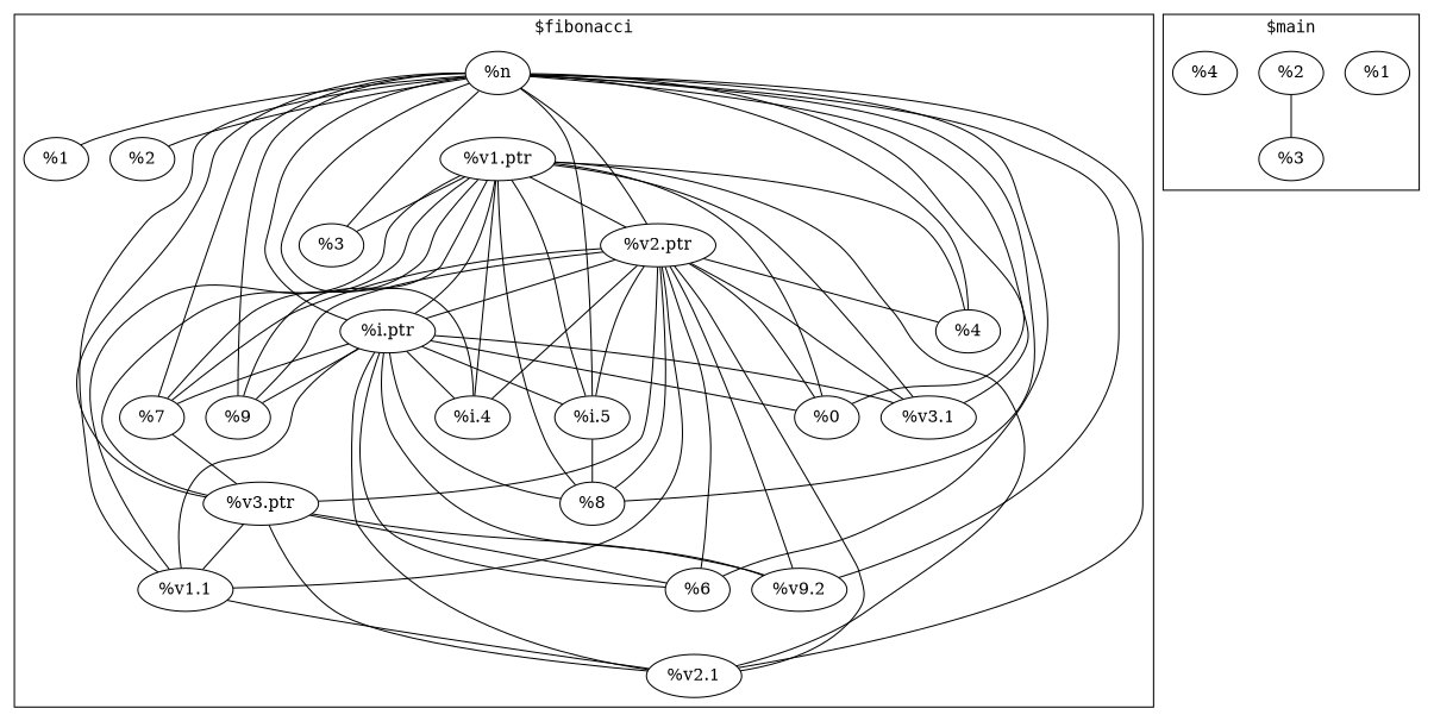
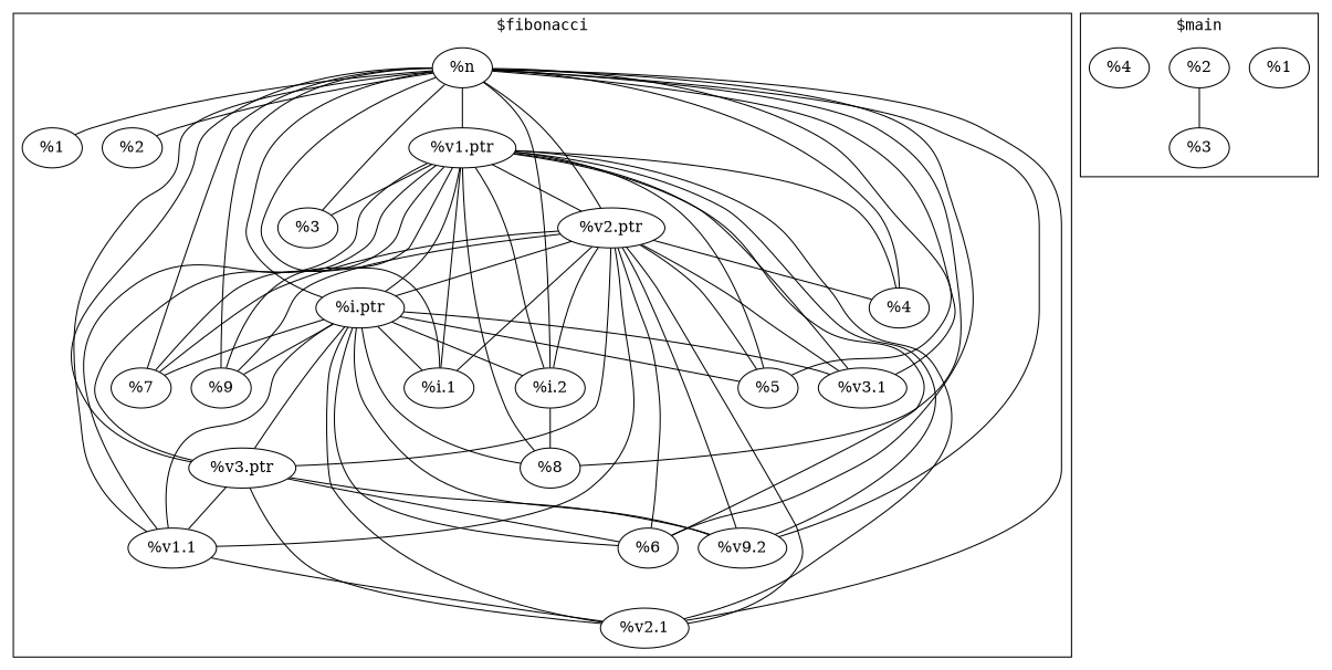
  graph {
    fontname=monospace
    n1 [label="%n"]
    n2 [label="%1"]
    n3 [label="%2"]
    n4 [label="%v1.ptr"]
    n5 [label="%3"]
    n6 [label="%v2.ptr"]
    n7 [label="%4"]
    n8 [label="%i.ptr"]
-   n9 [label="%0"]
+   n9 [label="%5"]
    n10 [label="%v3.ptr"]
    n11 [label="%v1.1"]
    n12 [label="%v2.1"]
    n13 [label="%6"]
    n14 [label="%v9.2"]
    n15 [label="%v3.1"]
-   n16 [label="%i.4"]
+   n16 [label="%i.1"]
    n17 [label="%7"]
-   n18 [label="%i.5"]
+   n18 [label="%i.2"]
    n19 [label="%8"]
    n20 [label="%9"]
    n21 [label="%1"]
    n22 [label="%2"]
    n23 [label="%3"]
    n24 [label="%4"]
    subgraph cluster_1 {
      label="$fibonacci"
      n1
      n2
      n3
      n4
      n5
      n6
      n7
      n8
      n9
      n10
      n11
      n12
      n13
      n14
      n15
      n16
      n17
      n18
      n19
      n20
    }
    subgraph cluster_2 {
      label="$main"
      n21
      n22
      n23
      n24
    }
    n1 -- n2
    n1 -- n3
+   n1 -- n4
    n1 -- n5
    n1 -- n6
    n1 -- n7
    n1 -- n8
    n1 -- n9
    n1 -- n10
    n1 -- n11
    n1 -- n12
    n1 -- n13
    n1 -- n14
    n1 -- n15
    n1 -- n16
    n1 -- n17
    n1 -- n18
    n1 -- n19
    n1 -- n20
    n4 -- n5
    n4 -- n6
    n4 -- n7
    n4 -- n8
    n4 -- n9
    n4 -- n10
    n4 -- n11
    n4 -- n12
+   n4 -- n13
+   n4 -- n14
    n4 -- n15
    n4 -- n16
    n4 -- n17
    n4 -- n18
    n4 -- n19
    n4 -- n20
    n6 -- n7
    n6 -- n8
    n6 -- n9
    n6 -- n10
    n6 -- n11
    n6 -- n12
    n6 -- n13
    n6 -- n14
    n6 -- n15
    n6 -- n16
    n6 -- n17
    n6 -- n18
-   n6 -- n19
    n6 -- n20
    n8 -- n9
-   n17 -- n10
+   n8 -- n10
    n8 -- n11
    n8 -- n12
    n8 -- n13
    n8 -- n14
    n8 -- n15
    n8 -- n16
    n8 -- n17
    n8 -- n18
    n8 -- n19
    n8 -- n20
    n10 -- n11
    n10 -- n12
    n10 -- n13
    n10 -- n14
    n11 -- n12
    n18 -- n19
    n22 -- n23
  }
